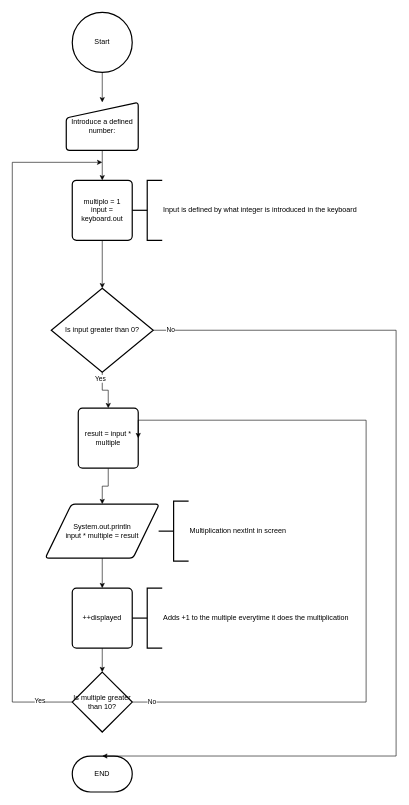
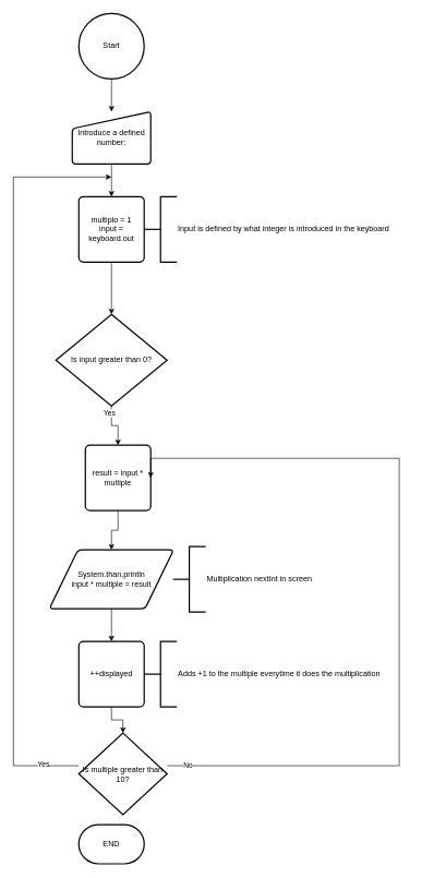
  <mxCell id="0" />
  <mxCell id="1" parent="0" />
  <mxCell id="2" style="edgeStyle=orthogonalEdgeStyle;rounded=0;orthogonalLoop=1;jettySize=auto;html=1;entryX=0.5;entryY=0;entryDx=0;entryDy=0;" edge="1" parent="1" source="3" target="5"><mxGeometry relative="1" as="geometry" /></mxCell>
  <mxCell id="3" value="Start" style="strokeWidth=2;html=1;shape=mxgraph.flowchart.start_2;whiteSpace=wrap;" vertex="1" parent="1"><mxGeometry x="120" y="20" width="100" height="100" as="geometry" /></mxCell>
  <mxCell id="4" style="edgeStyle=orthogonalEdgeStyle;rounded=0;orthogonalLoop=1;jettySize=auto;html=1;entryX=0.5;entryY=0;entryDx=0;entryDy=0;" edge="1" parent="1" source="5" target="11"><mxGeometry relative="1" as="geometry" /></mxCell>
  <mxCell id="5" value="Introduce a defined number:" style="html=1;strokeWidth=2;shape=manualInput;whiteSpace=wrap;rounded=1;size=26;arcSize=11;" vertex="1" parent="1"><mxGeometry x="110" y="170" width="120" height="80" as="geometry" /></mxCell>
  <mxCell id="6" style="edgeStyle=orthogonalEdgeStyle;rounded=0;orthogonalLoop=1;jettySize=auto;html=1;entryX=0.5;entryY=0;entryDx=0;entryDy=0;" edge="1" parent="1" source="8" target="10"><mxGeometry relative="1" as="geometry" /></mxCell>
  <mxCell id="7" value="Yes" style="edgeLabel;html=1;align=center;verticalAlign=middle;resizable=0;points=[];" vertex="1" connectable="0" parent="6"><mxGeometry x="-0.72" y="-4" relative="1" as="geometry"><mxPoint as="offset" /></mxGeometry></mxCell>
  <mxCell id="8" value="Is input greater than 0?" style="strokeWidth=2;html=1;shape=mxgraph.flowchart.decision;whiteSpace=wrap;" vertex="1" parent="1"><mxGeometry x="85" y="480" width="170" height="140" as="geometry" /></mxCell>
  <mxCell id="9" style="edgeStyle=orthogonalEdgeStyle;rounded=0;orthogonalLoop=1;jettySize=auto;html=1;entryX=0.5;entryY=0;entryDx=0;entryDy=0;" edge="1" parent="1" source="10" target="15"><mxGeometry relative="1" as="geometry" /></mxCell>
  <mxCell id="10" value="result = input * multiple" style="rounded=1;whiteSpace=wrap;html=1;absoluteArcSize=1;arcSize=14;strokeWidth=2;" vertex="1" parent="1"><mxGeometry x="130" y="680" width="100" height="100" as="geometry" /></mxCell>
  <mxCell id="11" value="multiplo = 1&lt;div&gt;input = keyboard.out&lt;/div&gt;" style="rounded=1;whiteSpace=wrap;html=1;absoluteArcSize=1;arcSize=14;strokeWidth=2;" vertex="1" parent="1"><mxGeometry x="120" y="300" width="100" height="100" as="geometry" /></mxCell>
  <mxCell id="12" value="Input is defined by what integer is introduced in the keyboard" style="strokeWidth=2;html=1;shape=mxgraph.flowchart.annotation_2;align=left;labelPosition=right;pointerEvents=1;" vertex="1" parent="1"><mxGeometry x="220" y="300" width="50" height="100" as="geometry" /></mxCell>
  <mxCell id="13" style="edgeStyle=orthogonalEdgeStyle;rounded=0;orthogonalLoop=1;jettySize=auto;html=1;entryX=0.5;entryY=0;entryDx=0;entryDy=0;entryPerimeter=0;" edge="1" parent="1" source="11" target="8"><mxGeometry relative="1" as="geometry" /></mxCell>
  <mxCell id="14" style="edgeStyle=orthogonalEdgeStyle;rounded=0;orthogonalLoop=1;jettySize=auto;html=1;entryX=0.5;entryY=0;entryDx=0;entryDy=0;" edge="1" parent="1" source="15" target="22"><mxGeometry relative="1" as="geometry" /></mxCell>
- <mxCell id="15" value="System.out.println&lt;div&gt;input * multiple = result&lt;/div&gt;" style="shape=parallelogram;html=1;strokeWidth=2;perimeter=parallelogramPerimeter;whiteSpace=wrap;rounded=1;arcSize=12;size=0.23;" vertex="1" parent="1"><mxGeometry x="75" y="840" width="190" height="90" as="geometry" /></mxCell>
+ <mxCell id="15" value="System.than.println&lt;div&gt;input * multiple = result&lt;/div&gt;" style="shape=parallelogram;html=1;strokeWidth=2;perimeter=parallelogramPerimeter;whiteSpace=wrap;rounded=1;arcSize=12;size=0.23;" vertex="1" parent="1"><mxGeometry x="75" y="840" width="190" height="90" as="geometry" /></mxCell>
  <mxCell id="16" value="Multiplication nextInt in screen" style="strokeWidth=2;html=1;shape=mxgraph.flowchart.annotation_2;align=left;labelPosition=right;pointerEvents=1;" vertex="1" parent="1"><mxGeometry x="264" y="835" width="50" height="100" as="geometry" /></mxCell>
  <mxCell id="17" style="edgeStyle=orthogonalEdgeStyle;rounded=0;orthogonalLoop=1;jettySize=auto;html=1;" edge="1" parent="1" source="21"><mxGeometry relative="1" as="geometry"><mxPoint x="170" y="270" as="targetPoint" /><Array as="points"><mxPoint x="20" y="1170" /><mxPoint x="20" y="270" /></Array></mxGeometry></mxCell>
  <mxCell id="18" value="Yes" style="edgeLabel;html=1;align=center;verticalAlign=middle;resizable=0;points=[];" vertex="1" connectable="0" parent="17"><mxGeometry x="-0.904" y="-3" relative="1" as="geometry"><mxPoint as="offset" /></mxGeometry></mxCell>
  <mxCell id="19" style="edgeStyle=orthogonalEdgeStyle;rounded=0;orthogonalLoop=1;jettySize=auto;html=1;entryX=1;entryY=0.5;entryDx=0;entryDy=0;" edge="1" parent="1" source="21" target="10"><mxGeometry relative="1" as="geometry"><Array as="points"><mxPoint x="610" y="1170" /><mxPoint x="610" y="700" /></Array></mxGeometry></mxCell>
  <mxCell id="20" value="No" style="edgeLabel;html=1;align=center;verticalAlign=middle;resizable=0;points=[];" vertex="1" connectable="0" parent="19"><mxGeometry x="-0.95" y="1" relative="1" as="geometry"><mxPoint as="offset" /></mxGeometry></mxCell>
- <mxCell id="21" value="Is multiple greater than 10?" style="strokeWidth=2;html=1;shape=mxgraph.flowchart.decision;whiteSpace=wrap;" vertex="1" parent="1"><mxGeometry x="120" y="1120" width="100" height="100" as="geometry" /></mxCell>
+ <mxCell id="21" value="Is multiple greater than 10?" style="strokeWidth=2;html=1;shape=mxgraph.flowchart.decision;whiteSpace=wrap;" vertex="1" parent="1"><mxGeometry x="120" y="1120" width="135" height="125" as="geometry" /></mxCell>
  <mxCell id="22" value="++displayed" style="rounded=1;whiteSpace=wrap;html=1;absoluteArcSize=1;arcSize=14;strokeWidth=2;" vertex="1" parent="1"><mxGeometry x="120" y="980" width="100" height="100" as="geometry" /></mxCell>
  <mxCell id="23" value="Adds +1 to the multiple everytime it does the multiplication" style="strokeWidth=2;html=1;shape=mxgraph.flowchart.annotation_2;align=left;labelPosition=right;pointerEvents=1;" vertex="1" parent="1"><mxGeometry x="220" y="980" width="50" height="100" as="geometry" /></mxCell>
  <mxCell id="24" style="edgeStyle=orthogonalEdgeStyle;rounded=0;orthogonalLoop=1;jettySize=auto;html=1;entryX=0.5;entryY=0;entryDx=0;entryDy=0;entryPerimeter=0;" edge="1" parent="1" source="22" target="21"><mxGeometry relative="1" as="geometry" /></mxCell>
  <mxCell id="25" value="END" style="strokeWidth=2;html=1;shape=mxgraph.flowchart.terminator;whiteSpace=wrap;" vertex="1" parent="1"><mxGeometry x="120" y="1260" width="100" height="60" as="geometry" /></mxCell>
- <mxCell id="26" style="edgeStyle=orthogonalEdgeStyle;rounded=0;orthogonalLoop=1;jettySize=auto;html=1;entryX=0.5;entryY=0;entryDx=0;entryDy=0;entryPerimeter=0;" edge="1" parent="1" source="8" target="25"><mxGeometry relative="1" as="geometry"><Array as="points"><mxPoint x="660" y="550" /><mxPoint x="660" y="1260" /></Array></mxGeometry></mxCell>
- <mxCell id="27" value="No" style="edgeLabel;html=1;align=center;verticalAlign=middle;resizable=0;points=[];" vertex="1" connectable="0" parent="26"><mxGeometry x="-0.965" y="2" relative="1" as="geometry"><mxPoint as="offset" /></mxGeometry></mxCell>
